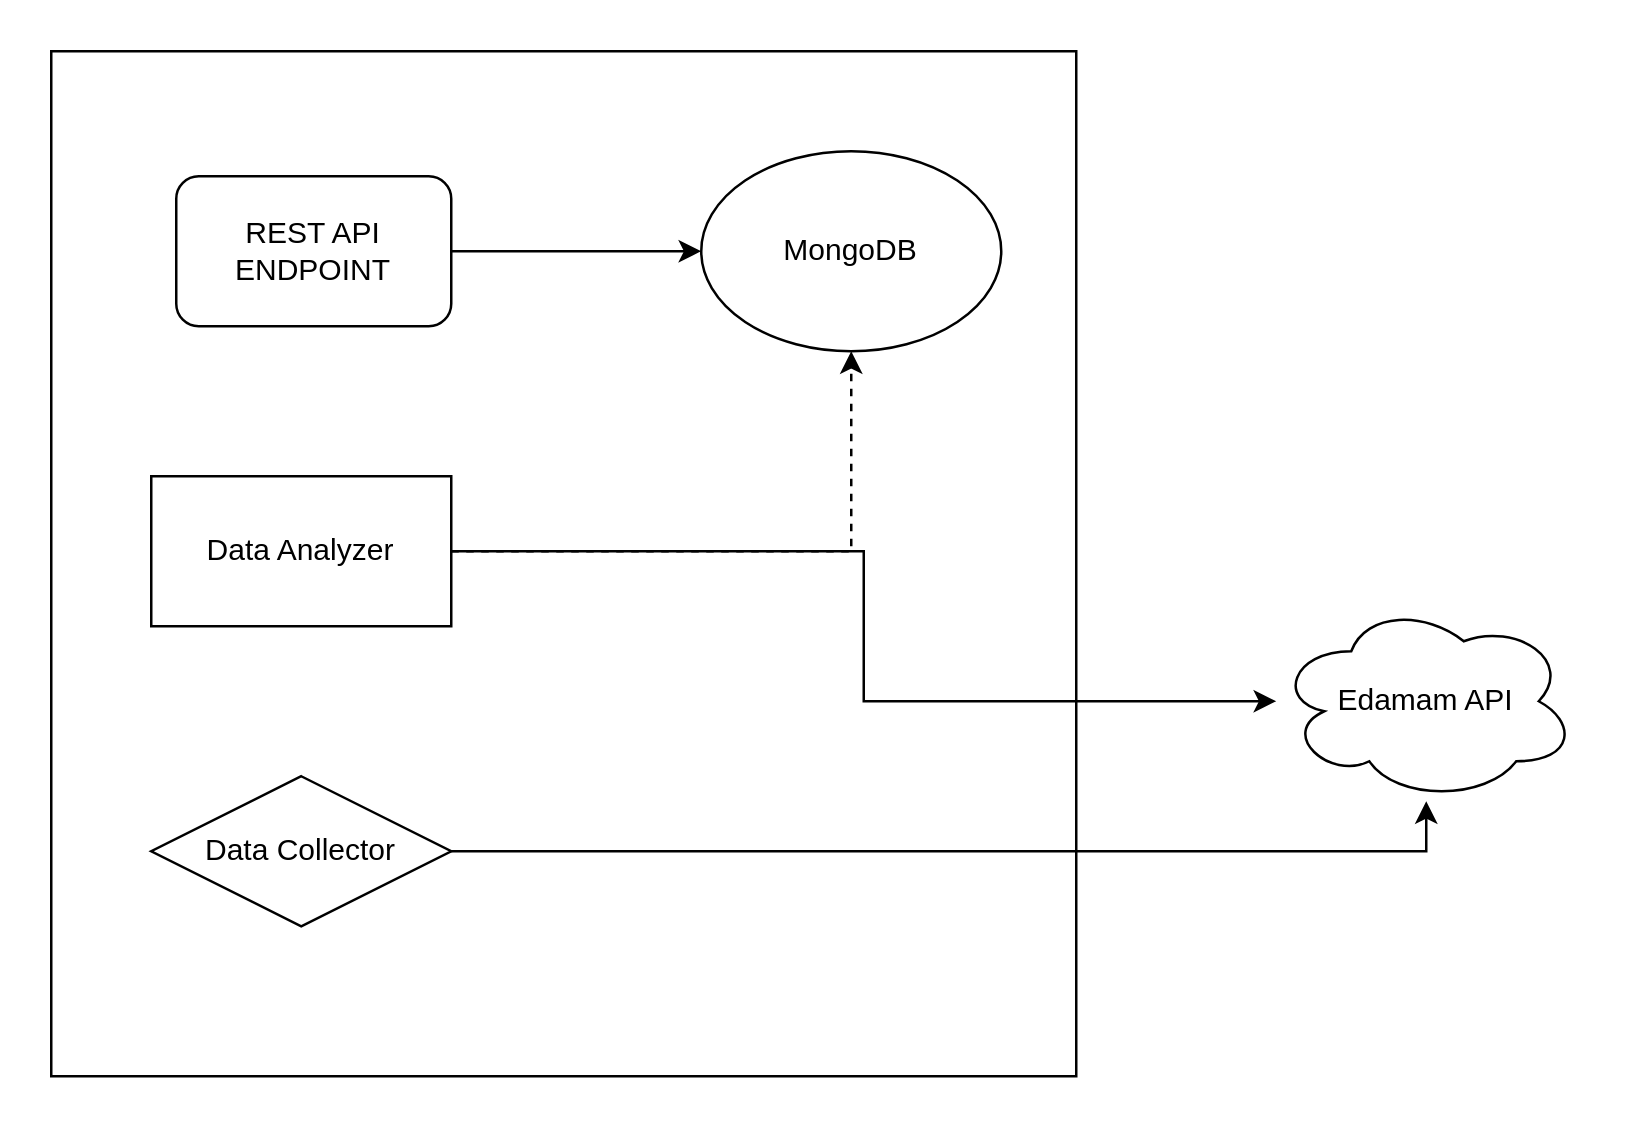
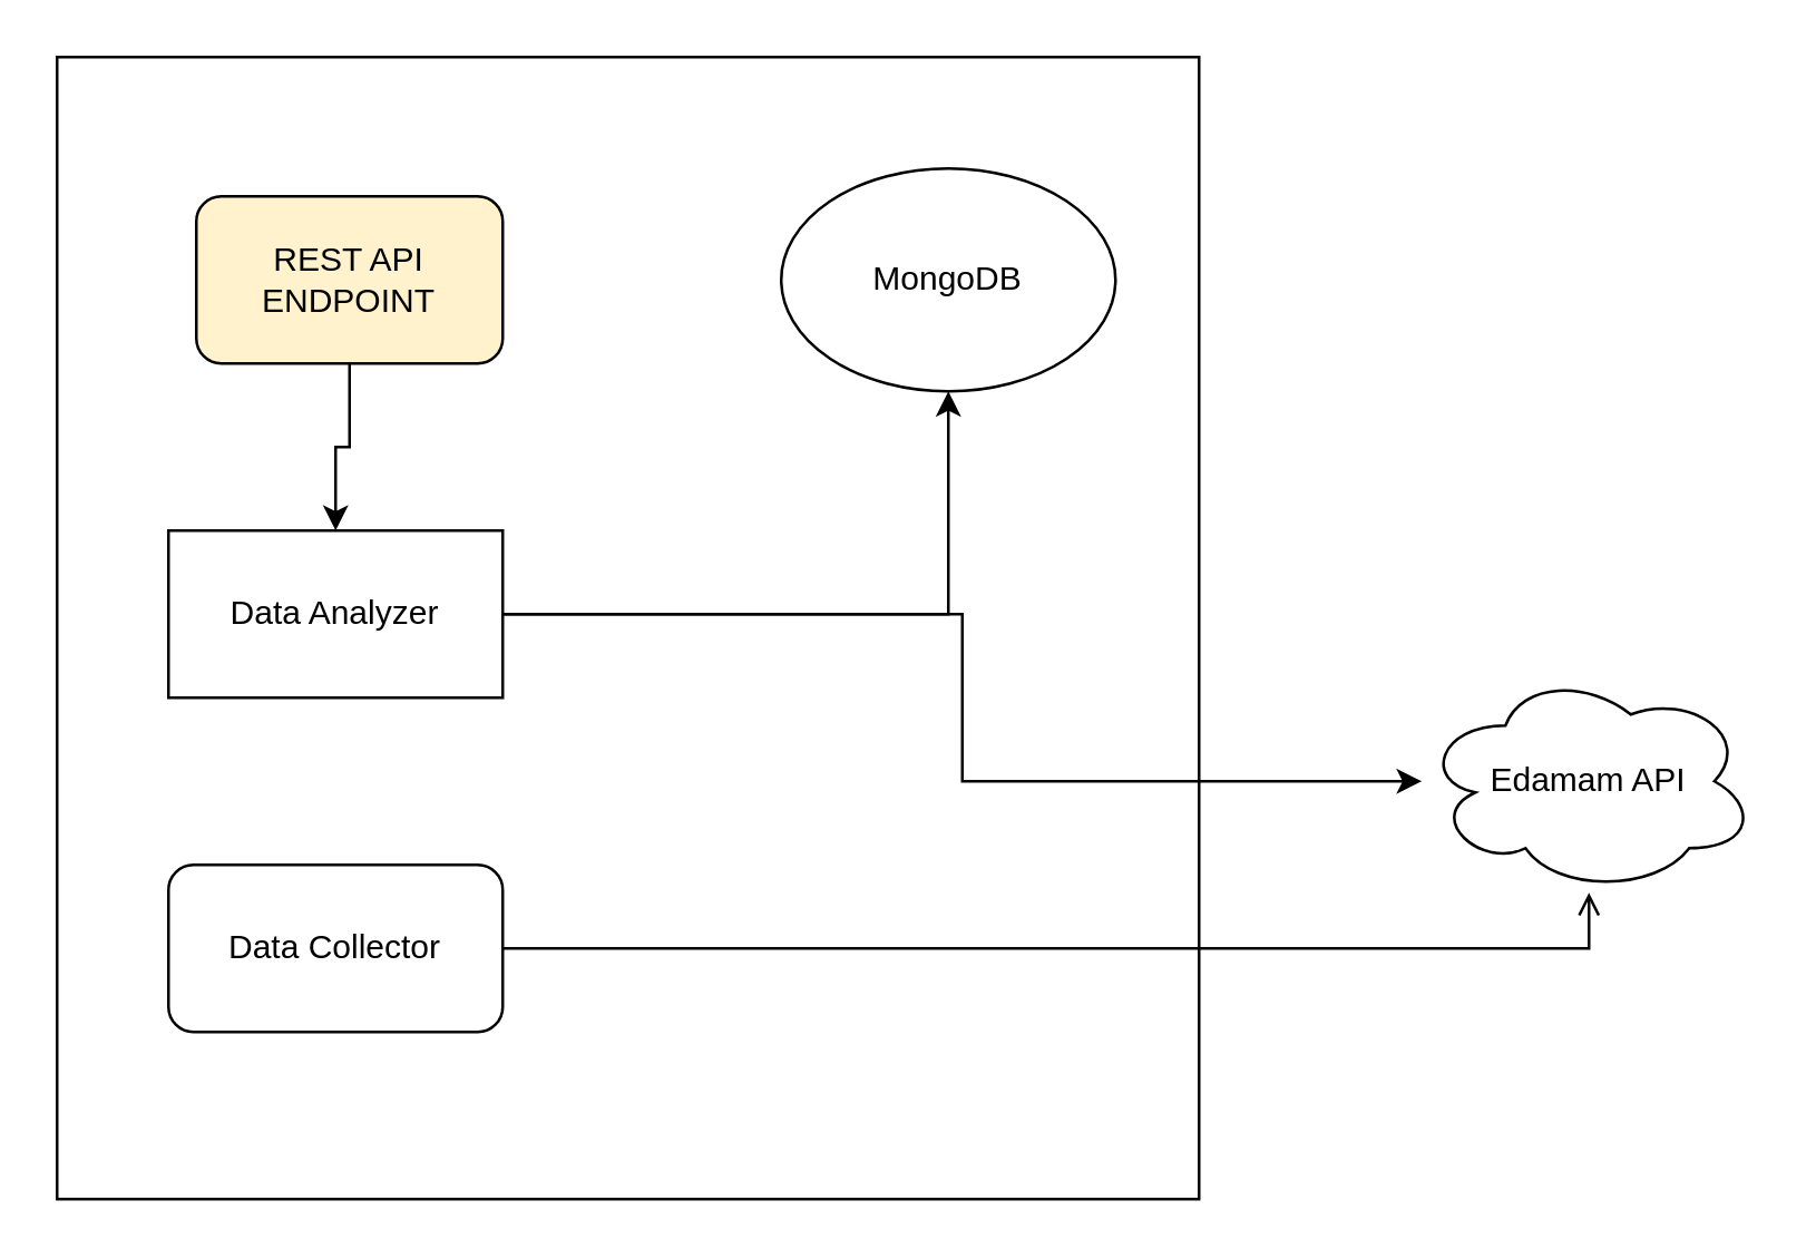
  <mxCell id="0" />
  <mxCell id="1" parent="0" />
  <mxCell id="2" value="" style="whiteSpace=wrap;html=1;aspect=fixed;" vertex="1" parent="1"><mxGeometry x="20" y="20" width="410" height="410" as="geometry" /></mxCell>
  <mxCell id="3" value="MongoDB" style="ellipse;whiteSpace=wrap;html=1;" vertex="1" parent="1"><mxGeometry x="280" y="60" width="120" height="80" as="geometry" /></mxCell>
- <mxCell id="4" style="edgeStyle=orthogonalEdgeStyle;rounded=0;orthogonalLoop=1;jettySize=auto;html=1;" edge="1" parent="1" source="5" target="3"><mxGeometry relative="1" as="geometry" /></mxCell>
- <mxCell id="5" value="REST API ENDPOINT" style="rounded=1;whiteSpace=wrap;html=1;" vertex="1" parent="1"><mxGeometry x="70" y="70" width="110" height="60" as="geometry" /></mxCell>
- <mxCell id="6" value="Data Collector" style="rhombus;whiteSpace=wrap;html=1;" vertex="1" parent="1"><mxGeometry x="60" y="310" width="120" height="60" as="geometry" /></mxCell>
+ <mxCell id="4" style="edgeStyle=orthogonalEdgeStyle;rounded=0;orthogonalLoop=1;jettySize=auto;html=1;" edge="1" parent="1" source="5" target="9"><mxGeometry relative="1" as="geometry" /></mxCell>
+ <mxCell id="5" value="REST API ENDPOINT" style="rounded=1;whiteSpace=wrap;html=1;fillColor=#fff2cc;" vertex="1" parent="1"><mxGeometry x="70" y="70" width="110" height="60" as="geometry" /></mxCell>
+ <mxCell id="6" value="Data Collector" style="rounded=1;whiteSpace=wrap;html=1;" vertex="1" parent="1"><mxGeometry x="60" y="310" width="120" height="60" as="geometry" /></mxCell>
  <mxCell id="7" style="edgeStyle=orthogonalEdgeStyle;rounded=0;orthogonalLoop=1;jettySize=auto;html=1;" edge="1" parent="1" source="9" target="10"><mxGeometry relative="1" as="geometry" /></mxCell>
- <mxCell id="8" style="edgeStyle=orthogonalEdgeStyle;rounded=0;orthogonalLoop=1;jettySize=auto;html=1;entryX=0.5;entryY=1;entryDx=0;entryDy=0;dashed=1;" edge="1" parent="1" source="9" target="3"><mxGeometry relative="1" as="geometry" /></mxCell>
+ <mxCell id="8" style="edgeStyle=orthogonalEdgeStyle;rounded=0;orthogonalLoop=1;jettySize=auto;html=1;entryX=0.5;entryY=1;entryDx=0;entryDy=0;" edge="1" parent="1" source="9" target="3"><mxGeometry relative="1" as="geometry" /></mxCell>
  <mxCell id="9" value="Data Analyzer" style="whiteSpace=wrap;html=1;rounded=0;" vertex="1" parent="1"><mxGeometry x="60" y="190" width="120" height="60" as="geometry" /></mxCell>
  <mxCell id="10" value="Edamam API" style="ellipse;shape=cloud;whiteSpace=wrap;html=1;" vertex="1" parent="1"><mxGeometry x="510" y="240" width="120" height="80" as="geometry" /></mxCell>
- <mxCell id="11" style="edgeStyle=orthogonalEdgeStyle;rounded=0;orthogonalLoop=1;jettySize=auto;html=1;entryX=0.5;entryY=1;entryDx=0;entryDy=0;entryPerimeter=0;" edge="1" parent="1" source="6" target="10"><mxGeometry relative="1" as="geometry" /></mxCell>
+ <mxCell id="11" style="edgeStyle=orthogonalEdgeStyle;rounded=0;orthogonalLoop=1;jettySize=auto;html=1;entryX=0.5;entryY=1;entryDx=0;entryDy=0;entryPerimeter=0;endArrow=open;" edge="1" parent="1" source="6" target="10"><mxGeometry relative="1" as="geometry" /></mxCell>
